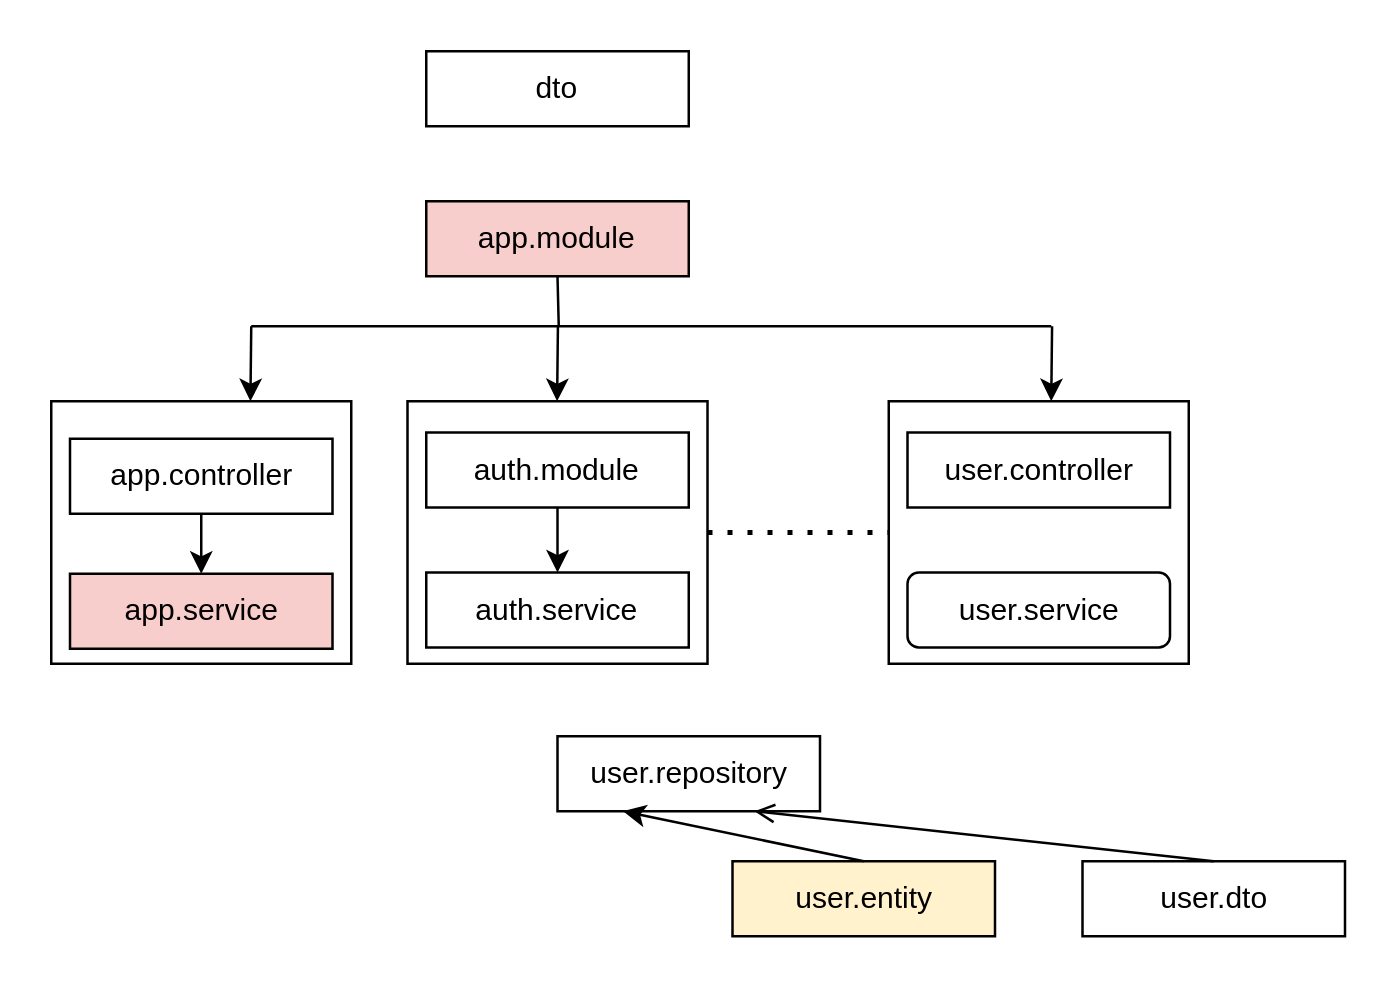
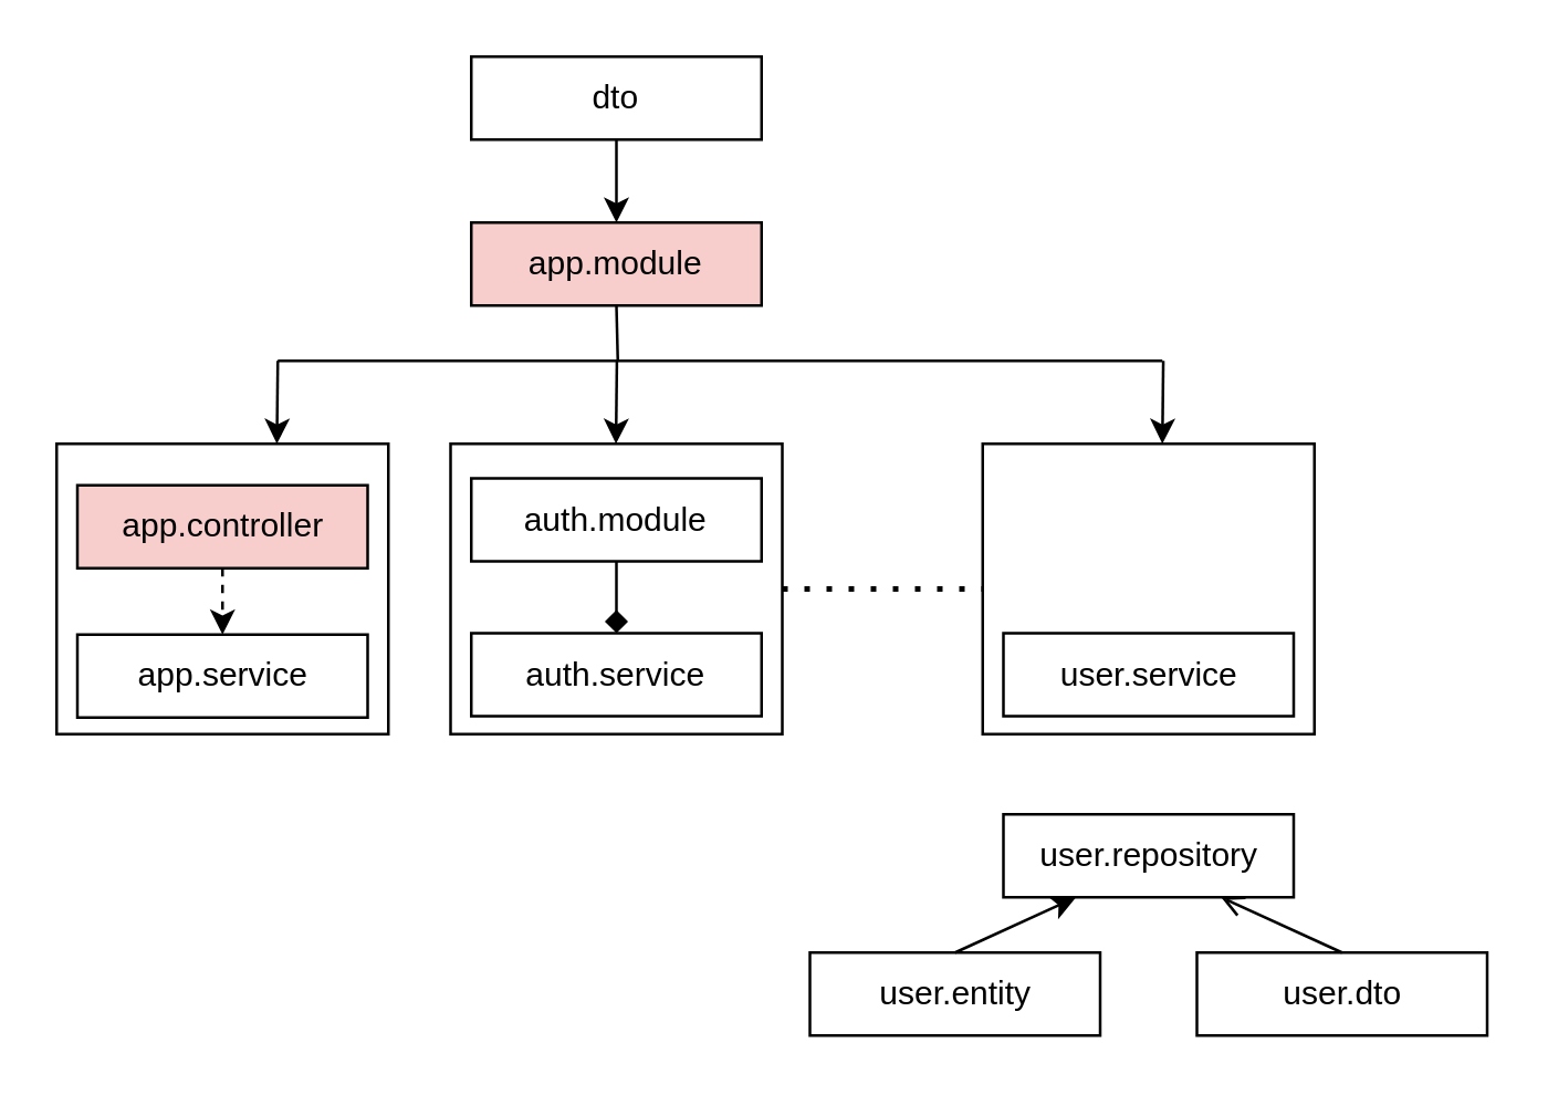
  <mxCell id="0" />
  <mxCell id="1" parent="0" />
  <mxCell id="2" value="dto" style="rounded=0;whiteSpace=wrap;html=1;" vertex="1" parent="1"><mxGeometry x="170" y="20" width="105" height="30" as="geometry" /></mxCell>
  <mxCell id="3" value="app.module" style="rounded=0;whiteSpace=wrap;html=1;fillColor=#f8cecc;" vertex="1" parent="1"><mxGeometry x="170" y="80" width="105" height="30" as="geometry" /></mxCell>
  <mxCell id="4" value="" style="endArrow=none;dashed=1;html=1;dashPattern=1 3;strokeWidth=2;rounded=0;exitX=1;exitY=0.5;exitDx=0;exitDy=0;" edge="1" parent="1" source="20" target="21"><mxGeometry width="50" height="50" relative="1" as="geometry"><mxPoint x="275" y="175" as="sourcePoint" /><mxPoint x="370" y="175" as="targetPoint" /></mxGeometry></mxCell>
- <mxCell id="5" value="user.repository" style="rounded=0;whiteSpace=wrap;html=1;" vertex="1" parent="1"><mxGeometry x="222.5" y="294" width="105" height="30" as="geometry" /></mxCell>
+ <mxCell id="5" value="user.repository" style="rounded=0;whiteSpace=wrap;html=1;" vertex="1" parent="1"><mxGeometry x="362.5" y="294" width="105" height="30" as="geometry" /></mxCell>
+ <mxCell id="6" value="" style="endArrow=classic;html=1;rounded=0;exitX=0.5;exitY=1;exitDx=0;exitDy=0;entryX=0.5;entryY=0;entryDx=0;entryDy=0;" edge="1" parent="1" source="2" target="3"><mxGeometry width="50" height="50" relative="1" as="geometry"><mxPoint x="360" y="90" as="sourcePoint" /><mxPoint x="410" y="40" as="targetPoint" /></mxGeometry></mxCell>
  <mxCell id="7" value="" style="endArrow=classic;html=1;rounded=0;" edge="1" parent="1"><mxGeometry width="50" height="50" relative="1" as="geometry"><mxPoint x="100" y="130" as="sourcePoint" /><mxPoint x="99.667" y="160" as="targetPoint" /></mxGeometry></mxCell>
  <mxCell id="8" value="" style="endArrow=none;html=1;rounded=0;entryX=0.5;entryY=1;entryDx=0;entryDy=0;" edge="1" parent="1" target="3"><mxGeometry width="50" height="50" relative="1" as="geometry"><mxPoint x="223" y="130" as="sourcePoint" /><mxPoint x="20" y="80" as="targetPoint" /></mxGeometry></mxCell>
  <mxCell id="9" value="" style="endArrow=none;html=1;rounded=0;" edge="1" parent="1"><mxGeometry width="50" height="50" relative="1" as="geometry"><mxPoint x="100" y="130" as="sourcePoint" /><mxPoint x="420" y="130" as="targetPoint" /></mxGeometry></mxCell>
  <mxCell id="10" value="" style="endArrow=classic;html=1;rounded=0;" edge="1" parent="1"><mxGeometry width="50" height="50" relative="1" as="geometry"><mxPoint x="222.67" y="130" as="sourcePoint" /><mxPoint x="222.337" y="160" as="targetPoint" /></mxGeometry></mxCell>
  <mxCell id="11" value="" style="endArrow=classic;html=1;rounded=0;" edge="1" parent="1"><mxGeometry width="50" height="50" relative="1" as="geometry"><mxPoint x="420.33" y="130" as="sourcePoint" /><mxPoint x="419.997" y="160" as="targetPoint" /></mxGeometry></mxCell>
- <mxCell id="12" value="user.entity" style="rounded=0;whiteSpace=wrap;html=1;fillColor=#fff2cc;" vertex="1" parent="1"><mxGeometry x="292.5" y="344" width="105" height="30" as="geometry" /></mxCell>
+ <mxCell id="12" value="user.entity" style="rounded=0;whiteSpace=wrap;html=1;" vertex="1" parent="1"><mxGeometry x="292.5" y="344" width="105" height="30" as="geometry" /></mxCell>
  <mxCell id="13" value="user.dto" style="rounded=0;whiteSpace=wrap;html=1;" vertex="1" parent="1"><mxGeometry x="432.5" y="344" width="105" height="30" as="geometry" /></mxCell>
  <mxCell id="14" value="" style="endArrow=classic;html=1;rounded=0;exitX=0.5;exitY=0;exitDx=0;exitDy=0;entryX=0.25;entryY=1;entryDx=0;entryDy=0;" edge="1" parent="1" source="12" target="5"><mxGeometry width="50" height="50" relative="1" as="geometry"><mxPoint x="232.5" y="324" as="sourcePoint" /><mxPoint x="282.5" y="274" as="targetPoint" /></mxGeometry></mxCell>
  <mxCell id="15" value="" style="endArrow=open;html=1;rounded=0;exitX=0.5;exitY=0;exitDx=0;exitDy=0;entryX=0.75;entryY=1;entryDx=0;entryDy=0;" edge="1" parent="1" source="13" target="5"><mxGeometry width="50" height="50" relative="1" as="geometry"><mxPoint x="502.5" y="324" as="sourcePoint" /><mxPoint x="552.5" y="274" as="targetPoint" /></mxGeometry></mxCell>
  <mxCell id="16" value="" style="rounded=0;whiteSpace=wrap;html=1;" vertex="1" parent="1"><mxGeometry x="20" y="160" width="120" height="105" as="geometry" /></mxCell>
- <mxCell id="17" value="app.controller" style="rounded=0;whiteSpace=wrap;html=1;" vertex="1" parent="1"><mxGeometry x="27.5" y="175" width="105" height="30" as="geometry" /></mxCell>
- <mxCell id="18" value="app.service" style="rounded=0;whiteSpace=wrap;html=1;fillColor=#f8cecc;" vertex="1" parent="1"><mxGeometry x="27.5" y="229" width="105" height="30" as="geometry" /></mxCell>
- <mxCell id="19" value="" style="endArrow=classic;html=1;rounded=0;exitX=0.5;exitY=1;exitDx=0;exitDy=0;" edge="1" parent="1" source="17" target="18"><mxGeometry width="50" height="50" relative="1" as="geometry"><mxPoint x="-22.5" y="205" as="sourcePoint" /><mxPoint x="27.5" y="155" as="targetPoint" /></mxGeometry></mxCell>
+ <mxCell id="17" value="app.controller" style="rounded=0;whiteSpace=wrap;html=1;fillColor=#f8cecc;" vertex="1" parent="1"><mxGeometry x="27.5" y="175" width="105" height="30" as="geometry" /></mxCell>
+ <mxCell id="18" value="app.service" style="rounded=0;whiteSpace=wrap;html=1;" vertex="1" parent="1"><mxGeometry x="27.5" y="229" width="105" height="30" as="geometry" /></mxCell>
+ <mxCell id="19" value="" style="endArrow=classic;html=1;rounded=0;exitX=0.5;exitY=1;exitDx=0;exitDy=0;dashed=1;" edge="1" parent="1" source="17" target="18"><mxGeometry width="50" height="50" relative="1" as="geometry"><mxPoint x="-22.5" y="205" as="sourcePoint" /><mxPoint x="27.5" y="155" as="targetPoint" /></mxGeometry></mxCell>
  <mxCell id="20" value="" style="rounded=0;whiteSpace=wrap;html=1;" vertex="1" parent="1"><mxGeometry x="162.5" y="160" width="120" height="105" as="geometry" /></mxCell>
  <mxCell id="21" value="" style="rounded=0;whiteSpace=wrap;html=1;" vertex="1" parent="1"><mxGeometry x="355" y="160" width="120" height="105" as="geometry" /></mxCell>
  <mxCell id="22" value="auth.module" style="rounded=0;whiteSpace=wrap;html=1;" vertex="1" parent="1"><mxGeometry x="170" y="172.5" width="105" height="30" as="geometry" /></mxCell>
  <mxCell id="23" value="auth.service" style="rounded=0;whiteSpace=wrap;html=1;" vertex="1" parent="1"><mxGeometry x="170" y="228.5" width="105" height="30" as="geometry" /></mxCell>
- <mxCell id="24" value="" style="endArrow=classic;html=1;rounded=0;exitX=0.5;exitY=1;exitDx=0;exitDy=0;entryX=0.5;entryY=0;entryDx=0;entryDy=0;" edge="1" parent="1" source="22" target="23"><mxGeometry width="50" height="50" relative="1" as="geometry"><mxPoint x="310" y="272.5" as="sourcePoint" /><mxPoint x="360" y="222.5" as="targetPoint" /></mxGeometry></mxCell>
- <mxCell id="25" value="user.controller" style="rounded=0;whiteSpace=wrap;html=1;" vertex="1" parent="1"><mxGeometry x="362.5" y="172.5" width="105" height="30" as="geometry" /></mxCell>
- <mxCell id="26" value="user.service" style="whiteSpace=wrap;html=1;rounded=1;" vertex="1" parent="1"><mxGeometry x="362.5" y="228.5" width="105" height="30" as="geometry" /></mxCell>
+ <mxCell id="24" value="" style="endArrow=diamond;html=1;rounded=0;exitX=0.5;exitY=1;exitDx=0;exitDy=0;entryX=0.5;entryY=0;entryDx=0;entryDy=0;" edge="1" parent="1" source="22" target="23"><mxGeometry width="50" height="50" relative="1" as="geometry"><mxPoint x="310" y="272.5" as="sourcePoint" /><mxPoint x="360" y="222.5" as="targetPoint" /></mxGeometry></mxCell>
+ <mxCell id="26" value="user.service" style="rounded=0;whiteSpace=wrap;html=1;" vertex="1" parent="1"><mxGeometry x="362.5" y="228.5" width="105" height="30" as="geometry" /></mxCell>
